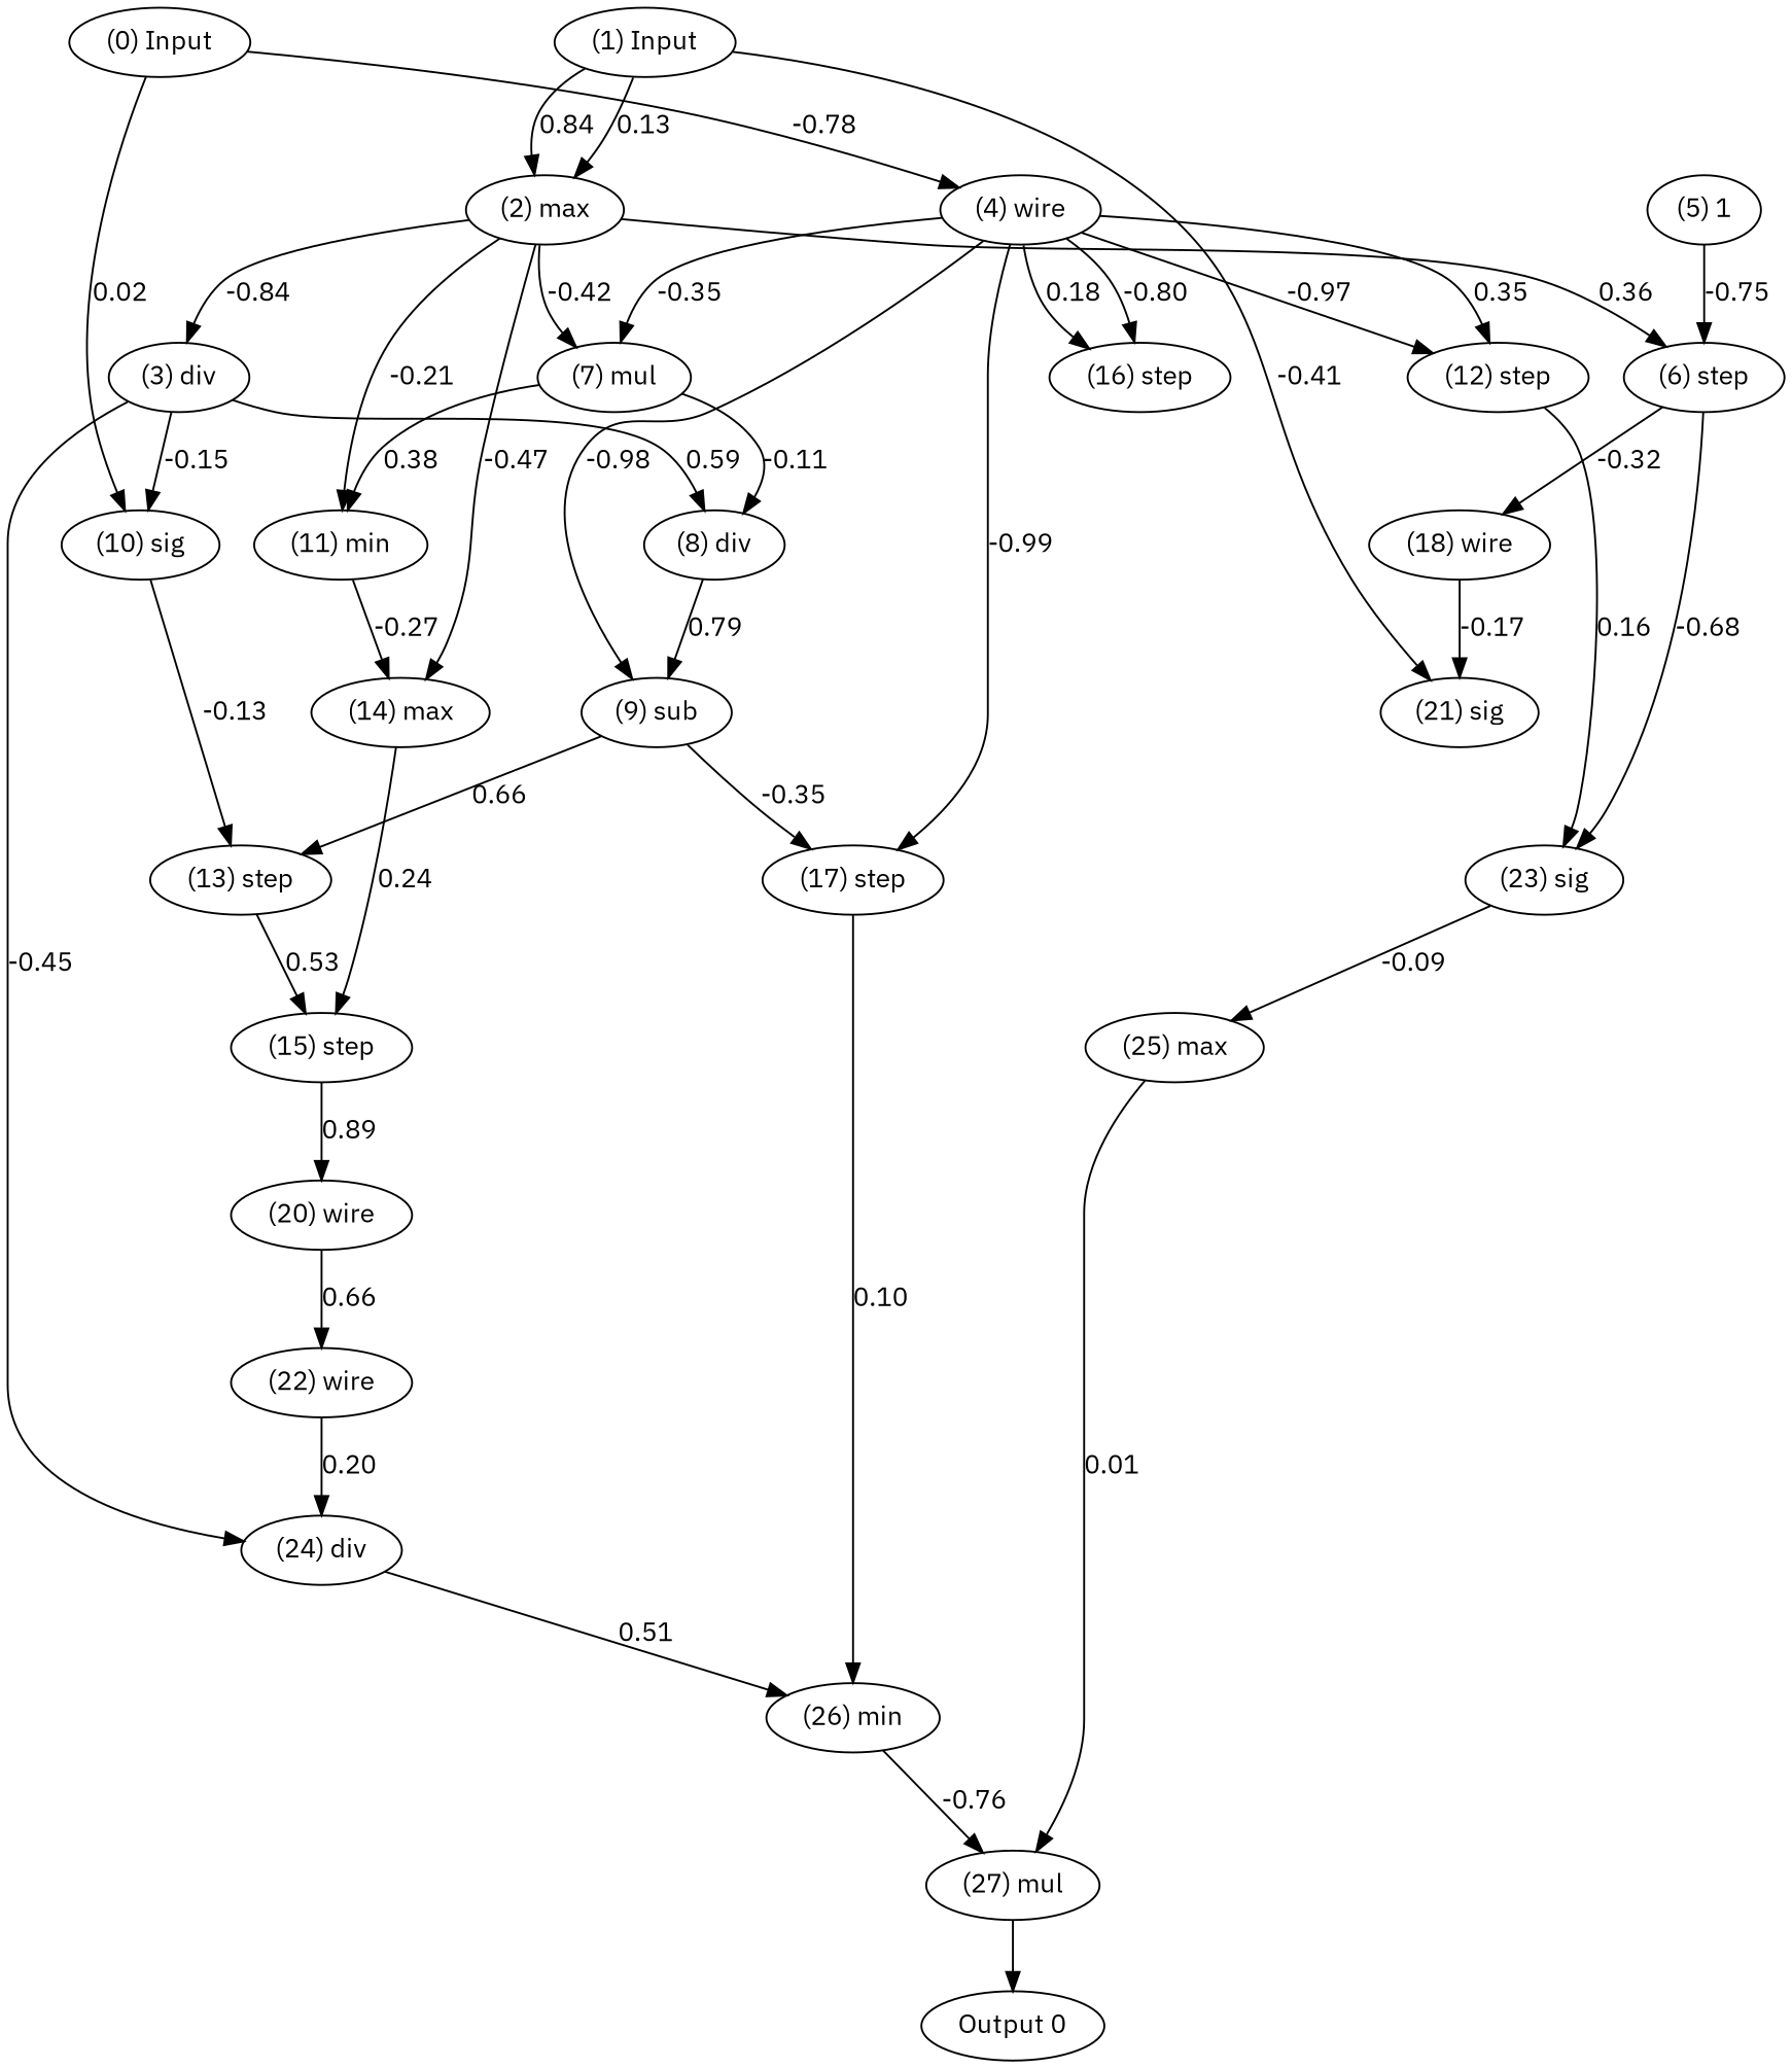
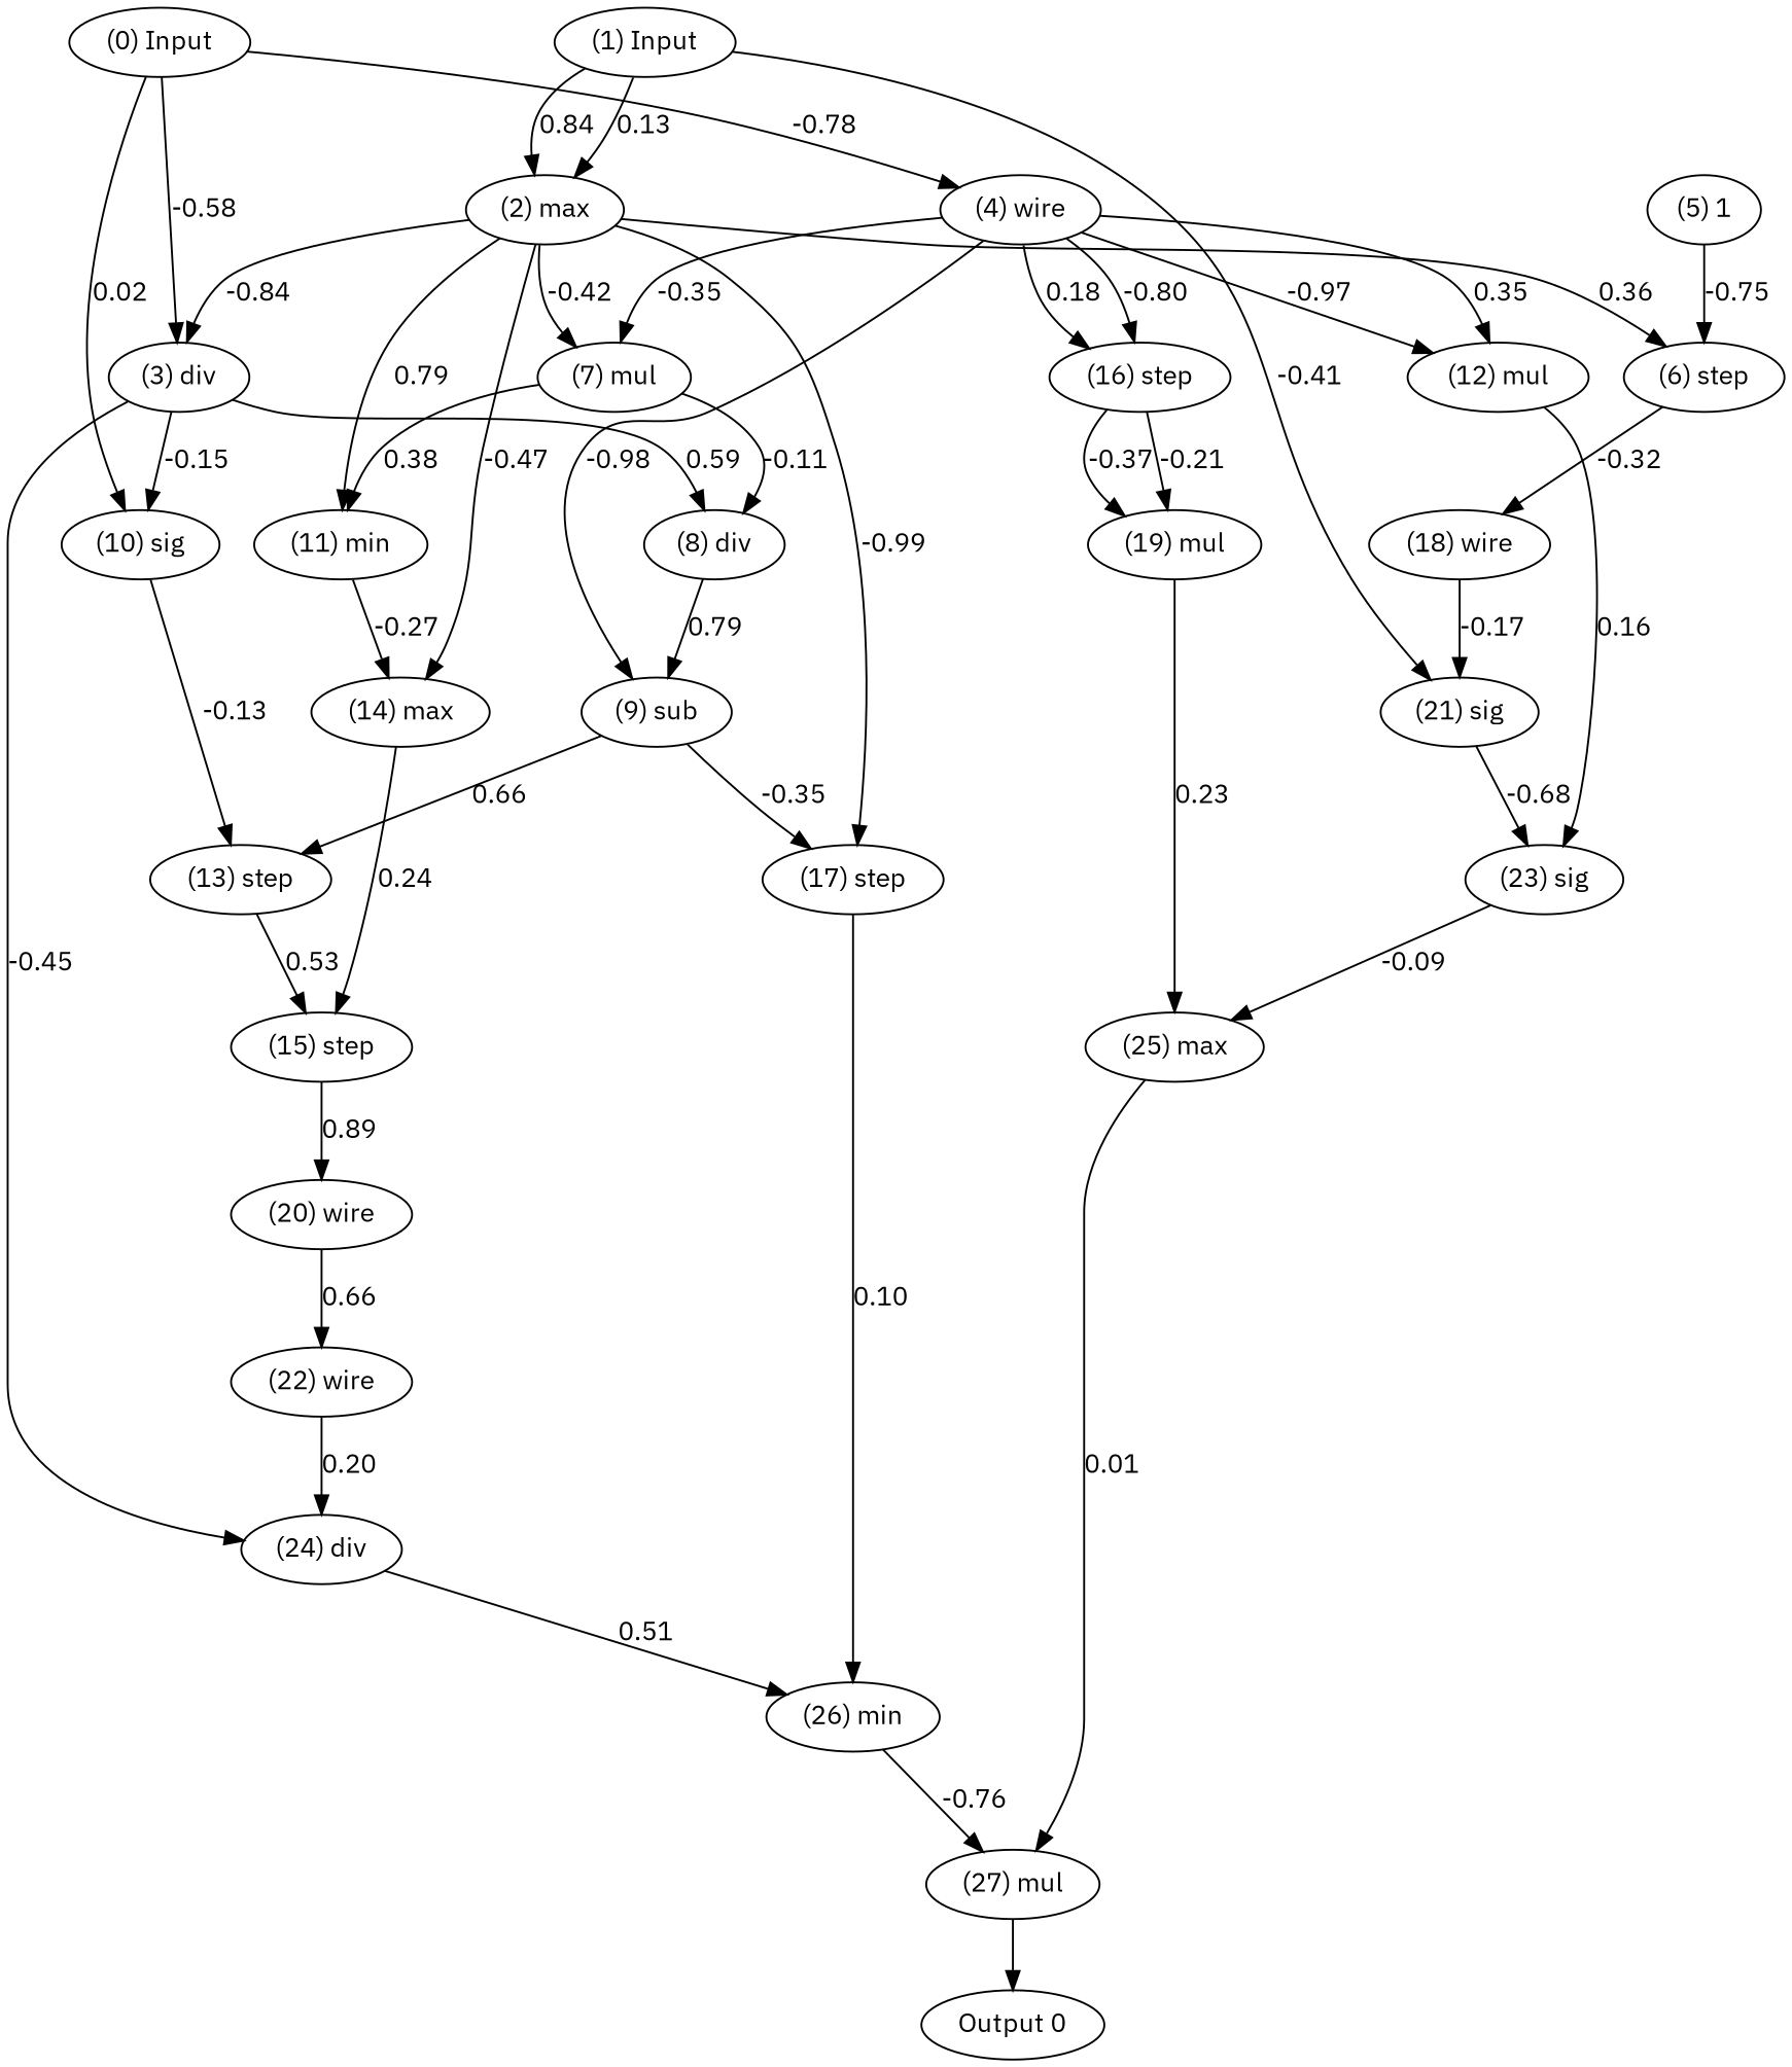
  digraph {
    fontname="IBM Plex Sans"
    rankdir=TB
    node [color=black fontcolor=black fontname="IBM Plex Sans" labelfontcolor=black]
    edge [bold=true color=black fontcolor=black fontname="IBM Plex Sans" labelfontcolor=black]
    n1 [label="(0) Input"]
    n2 [label="(1) Input"]
    n3 [label="Output 0"]
    n4 [label="(3) div"]
    n5 [label="(4) wire"]
    n6 [label="(10) sig"]
    n7 [label="(2) max"]
    n8 [label="(21) sig"]
    n9 [label="(8) div"]
    n10 [label="(24) div"]
    n11 [label="(7) mul"]
    n12 [label="(9) sub"]
-   n13 [label="(12) step"]
+   n13 [label="(12) mul"]
    n14 [label="(16) step"]
    n15 [label="(13) step"]
    n16 [label="(6) step"]
    n17 [label="(11) min"]
    n18 [label="(14) max"]
    n19 [label="(17) step"]
    n20 [label="(23) sig"]
    n21 [label="(18) wire"]
    n22 [label="(15) step"]
    n23 [label="(26) min"]
+   n24 [label="(19) mul"]
    n25 [label="(5) 1"]
    n26 [label="(25) max"]
    n27 [label="(20) wire"]
    n28 [label="(22) wire"]
    n29 [label="(27) mul"]
    subgraph sub_1 {
      rank=source
      n1
      n2
    }
    subgraph sub_2 {
      rank=max
      n3
    }
+   n1 -> n4 [label=-0.58]
    n1 -> n5 [label=-0.78]
    n1 -> n6 [label=0.02]
    n2 -> n7 [label=0.13]
    n2 -> n7 [label=0.84]
    n2 -> n8 [label=-0.41]
    n4 -> n6 [label=-0.15]
    n4 -> n9 [label=0.59]
    n4 -> n10 [label=-0.45]
    n5 -> n11 [label=-0.35]
    n5 -> n12 [label=-0.98]
    n5 -> n13 [label=0.35]
    n5 -> n13 [label=-0.97]
    n5 -> n14 [label=-0.80]
    n5 -> n14 [label=0.18]
    n6 -> n15 [label=-0.13]
    n7 -> n4 [label=-0.84]
    n7 -> n11 [label=-0.42]
    n7 -> n16 [label=0.36]
-   n7 -> n17 [label=-0.21]
+   n7 -> n17 [label=0.79]
    n7 -> n18 [label=-0.47]
-   n5 -> n19 [label=-0.99]
-   n16 -> n20 [label=-0.68]
+   n7 -> n19 [label=-0.99]
+   n8 -> n20 [label=-0.68]
    n9 -> n12 [label=0.79]
    n10 -> n23 [label=0.51]
    n11 -> n9 [label=-0.11]
    n11 -> n17 [label=0.38]
    n12 -> n15 [label=0.66]
    n12 -> n19 [label=-0.35]
    n13 -> n20 [label=0.16]
+   n14 -> n24 [label=-0.37]
+   n14 -> n24 [label=-0.21]
    n15 -> n22 [label=0.53]
    n16 -> n21 [label=-0.32]
    n17 -> n18 [label=-0.27]
    n18 -> n22 [label=0.24]
    n19 -> n23 [label=0.10]
    n20 -> n26 [label=-0.09]
    n21 -> n8 [label=-0.17]
    n22 -> n27 [label=0.89]
    n23 -> n29 [label=-0.76]
+   n24 -> n26 [label=0.23]
    n25 -> n16 [label=-0.75]
    n26 -> n29 [label=0.01]
    n27 -> n28 [label=0.66]
    n28 -> n10 [label=0.20]
    n29 -> n3
  }
